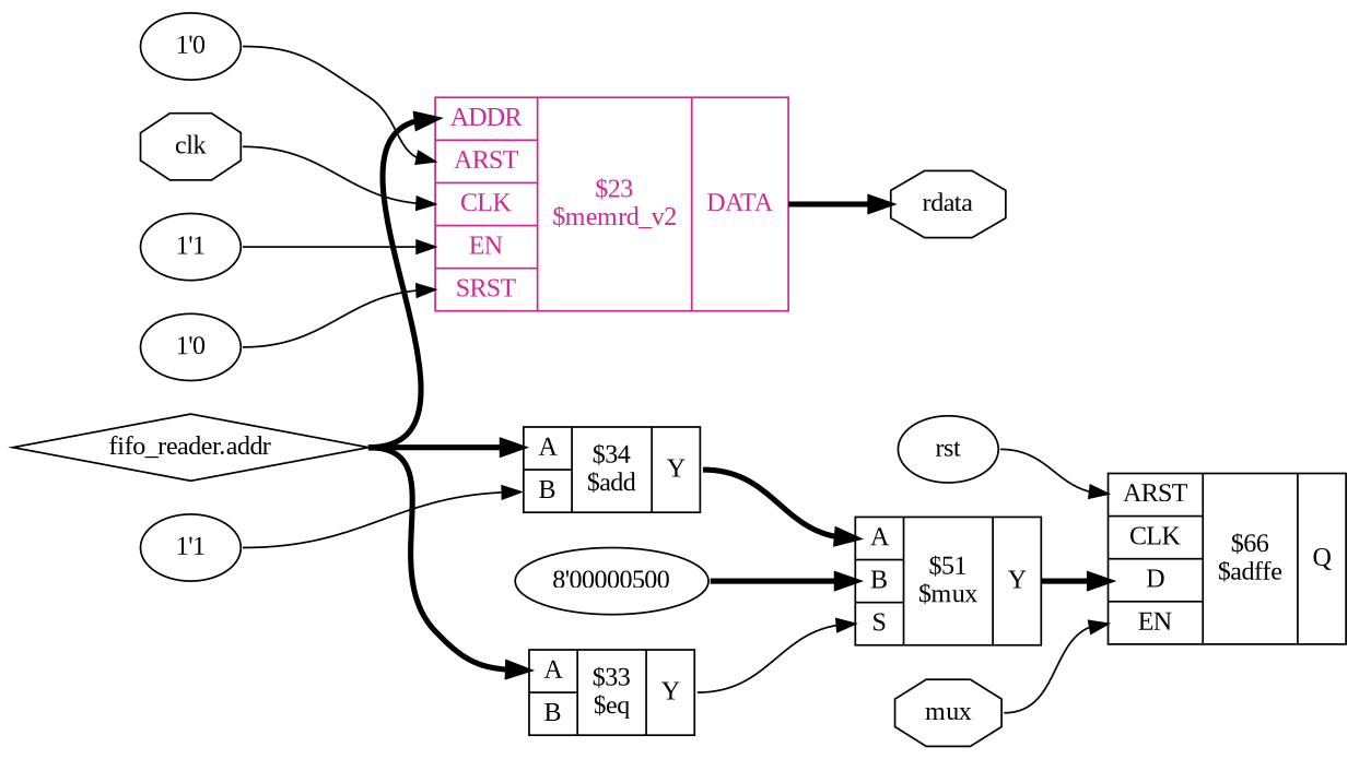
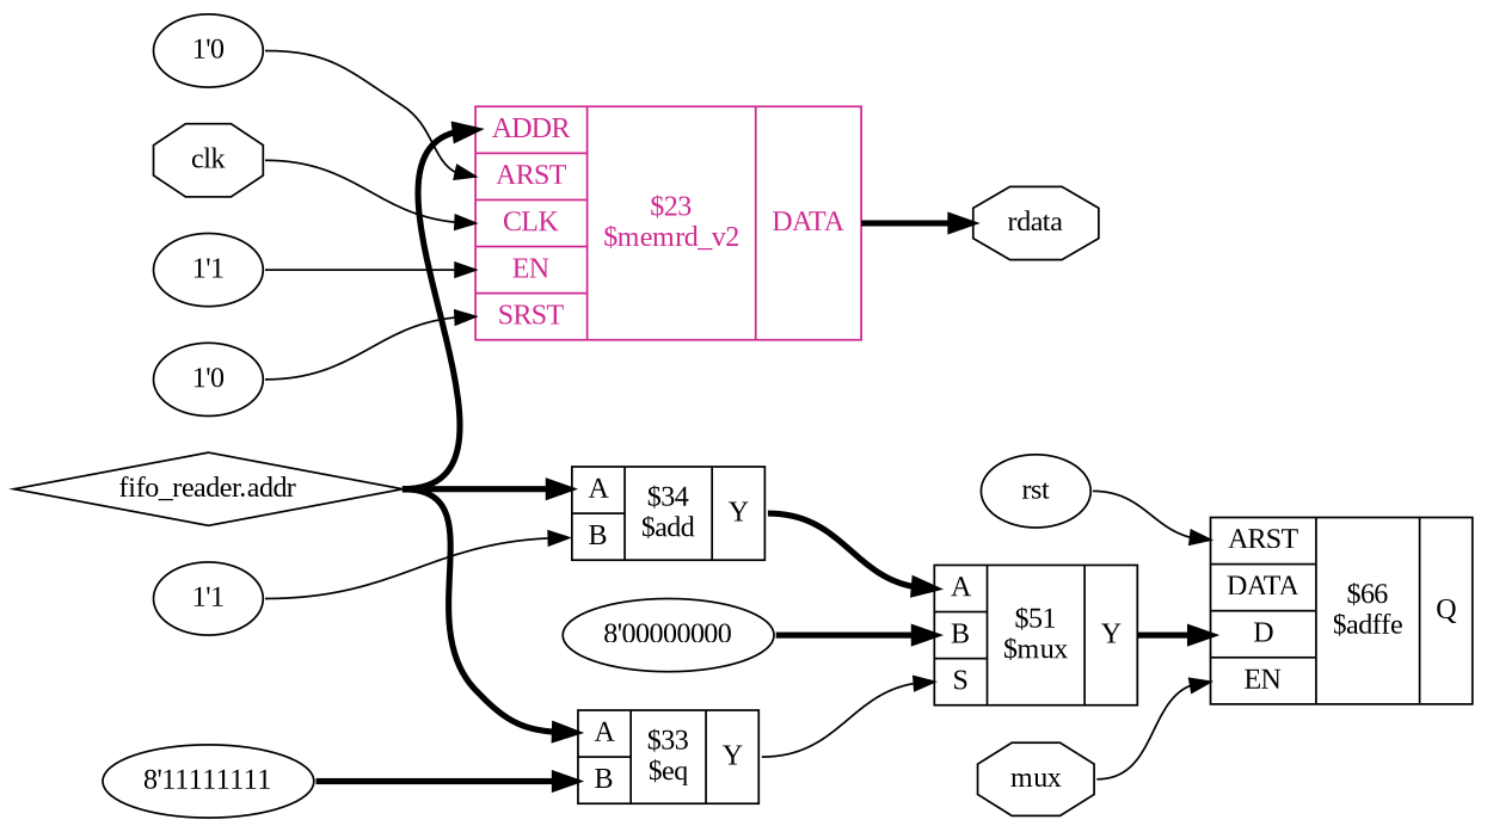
  digraph {
    fontname="Liberation Serif"
    rankdir=LR
    remincross=true
    node [fontname="Liberation Serif"]
    edge [color=black fontcolor=black fontname="Liberation Serif" headport="p15:w" tailport=e]
    n1 [color=black fontcolor=black label=clk shape=octagon]
    n2 [color=maroon3 fontcolor=maroon3 label="{{<p22> ADDR|<p9> ARST|<p10> CLK|<p12> EN|<p23> SRST}|$23\n$memrd_v2|{<p24> DATA}}" shape=record]
-   n3 [label="{{<p9> ARST|<p10> CLK|<p11> D|<p12> EN}|$66\n$adffe|{<p13> Q}}" shape=record]
+   n3 [label="{{<p9> ARST|<p10> DATA|<p11> D|<p12> EN}|$66\n$adffe|{<p13> Q}}" shape=record]
    n4 [color=black fontcolor=black label=rdata shape=octagon]
    n5 [color=black fontcolor=black label="fifo_reader.addr" shape=diamond]
    n6 [label="{{<p15> A|<p16> B}|$34\n$add|{<p17> Y}}" shape=record]
    n7 [label="{{<p15> A|<p16> B}|$33\n$eq|{<p17> Y}}" shape=record]
    n8 [label="{{<p15> A|<p16> B|<p20> S}|$51\n$mux|{<p17> Y}}" shape=record]
    n9 [color=black fontcolor=black label=mux shape=octagon]
    n10 [color=black fontcolor=black label=rst shape=ellipse]
    n11 [label="1'1"]
-   n13 [label="8'00000500"]
+   n12 [label="8'11111111"]
+   n13 [label="8'00000000"]
    n14 [label="1'0"]
    n15 [label="1'0"]
    n16 [label="1'1"]
    n1 -> n2 [headport="p10:w"]
    n2 -> n4 [headport=w style="setlinewidth(3)" tailport="p24:e"]
    n5 -> n2 [headport="p22:w" style="setlinewidth(3)"]
    n5 -> n6 [style="setlinewidth(3)"]
    n5 -> n7 [style="setlinewidth(3)"]
    n6 -> n8 [style="setlinewidth(3)" tailport="p17:e"]
    n7 -> n8 [headport="p20:w" tailport="p17:e"]
    n8 -> n3 [headport="p11:w" style="setlinewidth(3)" tailport="p17:e"]
    n9 -> n3 [headport="p12:w"]
    n10 -> n3 [headport="p9:w"]
    n11 -> n6 [headport="p16:w"]
+   n12 -> n7 [headport="p16:w" style="setlinewidth(3)"]
    n13 -> n8 [headport="p16:w" style="setlinewidth(3)"]
    n14 -> n2 [headport="p23:w"]
    n15 -> n2 [headport="p9:w"]
    n16 -> n2 [headport="p12:w"]
  }
